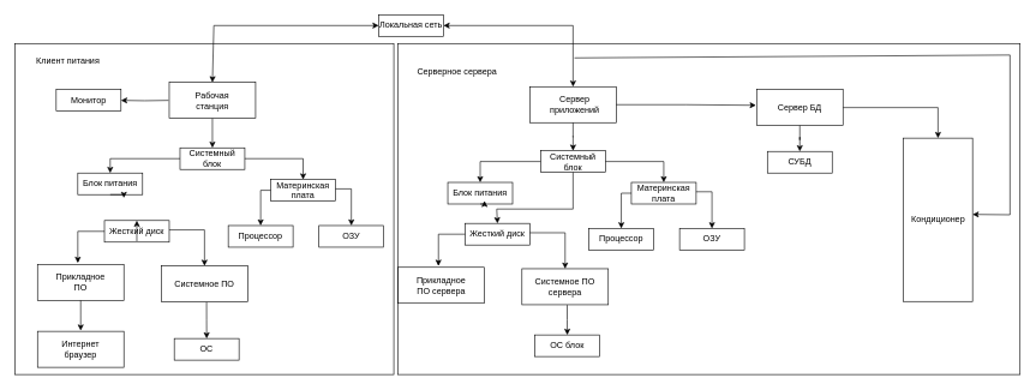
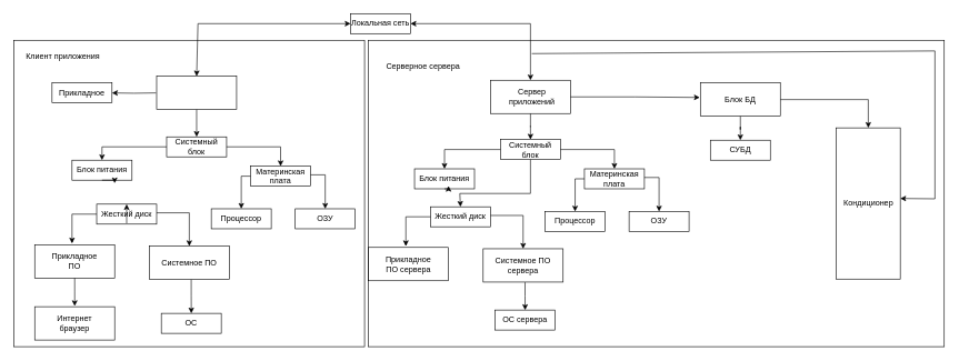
  <mxCell id="0" />
  <mxCell id="1" parent="0" />
  <mxCell id="2" value="" style="rounded=0;whiteSpace=wrap;html=1;strokeColor=#000000;fillColor=none;fontColor=#000000;" vertex="1" parent="1"><mxGeometry x="51" y="460" width="120" height="50" as="geometry" /></mxCell>
  <mxCell id="3" value="&lt;font&gt;Интернет браузер&lt;/font&gt;" style="text;html=1;align=center;verticalAlign=middle;whiteSpace=wrap;rounded=0;strokeColor=none;fontColor=#000000;" vertex="1" parent="1"><mxGeometry x="66" y="470" width="90" height="30" as="geometry" /></mxCell>
  <mxCell id="4" value="" style="edgeStyle=orthogonalEdgeStyle;rounded=0;orthogonalLoop=1;jettySize=auto;html=1;strokeColor=#000000;fontColor=#000000;" edge="1" parent="1" source="5"><mxGeometry relative="1" as="geometry"><mxPoint x="111" y="459" as="targetPoint" /></mxGeometry></mxCell>
  <mxCell id="5" value="" style="rounded=0;whiteSpace=wrap;html=1;strokeColor=#000000;fillColor=none;fontColor=#000000;" vertex="1" parent="1"><mxGeometry x="51" y="367" width="120" height="50" as="geometry" /></mxCell>
  <mxCell id="6" value="&lt;font&gt;Прикладное ПО&lt;/font&gt;" style="text;html=1;align=center;verticalAlign=middle;whiteSpace=wrap;rounded=0;strokeColor=none;fontColor=#000000;" vertex="1" parent="1"><mxGeometry x="66" y="377" width="90" height="30" as="geometry" /></mxCell>
  <mxCell id="7" value="" style="edgeStyle=orthogonalEdgeStyle;rounded=0;orthogonalLoop=1;jettySize=auto;html=1;strokeColor=#000000;fontColor=#000000;" edge="1" parent="1" source="8" target="27"><mxGeometry relative="1" as="geometry" /></mxCell>
  <mxCell id="8" value="" style="rounded=0;whiteSpace=wrap;html=1;strokeColor=#000000;fillColor=none;fontColor=#000000;" vertex="1" parent="1"><mxGeometry x="234" y="114" width="120" height="50" as="geometry" /></mxCell>
  <mxCell id="9" value="" style="edgeStyle=orthogonalEdgeStyle;rounded=0;orthogonalLoop=1;jettySize=auto;html=1;strokeColor=#000000;fontColor=#000000;" edge="1" parent="1" target="66"><mxGeometry relative="1" as="geometry"><mxPoint x="233" y="139" as="sourcePoint" /></mxGeometry></mxCell>
- <mxCell id="10" value="&lt;font&gt;Рабочая станция&lt;/font&gt;" style="text;html=1;align=center;verticalAlign=middle;whiteSpace=wrap;rounded=0;strokeColor=none;fontColor=#000000;" vertex="1" parent="1"><mxGeometry x="249" y="124" width="90" height="30" as="geometry" /></mxCell>
  <mxCell id="11" value="" style="rounded=0;whiteSpace=wrap;html=1;strokeColor=#000000;fillColor=none;fontColor=#000000;" vertex="1" parent="1"><mxGeometry x="223" y="369" width="120" height="50" as="geometry" /></mxCell>
  <mxCell id="12" value="" style="edgeStyle=orthogonalEdgeStyle;rounded=0;orthogonalLoop=1;jettySize=auto;html=1;strokeColor=#000000;movable=1;resizable=1;rotatable=1;deletable=1;editable=1;locked=0;connectable=1;exitX=0.524;exitY=1.008;exitDx=0;exitDy=0;exitPerimeter=0;fontColor=#000000;" edge="1" parent="1" source="11" target="30"><mxGeometry relative="1" as="geometry"><mxPoint x="289" y="420" as="sourcePoint" /><Array as="points" /></mxGeometry></mxCell>
  <mxCell id="13" value="&lt;font&gt;Системное ПО&lt;/font&gt;" style="text;html=1;align=center;verticalAlign=middle;whiteSpace=wrap;rounded=0;strokeColor=none;fontColor=#000000;" vertex="1" parent="1"><mxGeometry x="238" y="379" width="90" height="30" as="geometry" /></mxCell>
  <mxCell id="14" value="" style="edgeStyle=orthogonalEdgeStyle;rounded=0;orthogonalLoop=1;jettySize=auto;html=1;strokeColor=#000000;exitX=1;exitY=0.5;exitDx=0;exitDy=0;startArrow=classic;startFill=1;fontColor=#000000;" edge="1" parent="1" source="15" target="18"><mxGeometry relative="1" as="geometry"><mxPoint x="697.077" y="50" as="sourcePoint" /></mxGeometry></mxCell>
  <mxCell id="15" value="&lt;font&gt;Локальная сеть&lt;/font&gt;" style="text;html=1;align=center;verticalAlign=middle;whiteSpace=wrap;rounded=0;strokeColor=#000000;fontColor=#000000;" vertex="1" parent="1"><mxGeometry x="525" y="20" width="90" height="30" as="geometry" /></mxCell>
  <mxCell id="16" value="" style="edgeStyle=orthogonalEdgeStyle;rounded=0;orthogonalLoop=1;jettySize=auto;html=1;strokeColor=#000000;fontColor=#000000;" edge="1" parent="1" source="18" target="48"><mxGeometry relative="1" as="geometry" /></mxCell>
  <mxCell id="17" value="" style="edgeStyle=orthogonalEdgeStyle;rounded=0;orthogonalLoop=1;jettySize=auto;html=1;strokeColor=#000000;entryX=-0.008;entryY=0.437;entryDx=0;entryDy=0;entryPerimeter=0;fontColor=#000000;" edge="1" parent="1" source="18" target="21"><mxGeometry relative="1" as="geometry"><mxPoint x="955" y="145" as="targetPoint" /></mxGeometry></mxCell>
  <mxCell id="18" value="" style="rounded=0;whiteSpace=wrap;html=1;strokeColor=#000000;fillColor=none;fontColor=#000000;" vertex="1" parent="1"><mxGeometry x="735" y="120" width="120" height="50" as="geometry" /></mxCell>
  <mxCell id="19" value="&lt;font&gt;Сервер приложений&lt;/font&gt;" style="text;html=1;align=center;verticalAlign=middle;whiteSpace=wrap;rounded=0;strokeColor=none;fontColor=#000000;" vertex="1" parent="1"><mxGeometry x="750" y="130" width="95" height="30" as="geometry" /></mxCell>
  <mxCell id="20" value="" style="edgeStyle=orthogonalEdgeStyle;rounded=0;orthogonalLoop=1;jettySize=auto;html=1;strokeColor=#000000;fontColor=#000000;" edge="1" parent="1" source="21" target="23"><mxGeometry relative="1" as="geometry" /></mxCell>
  <mxCell id="21" value="" style="rounded=0;whiteSpace=wrap;html=1;strokeColor=#000000;fillColor=none;fontColor=#000000;" vertex="1" parent="1"><mxGeometry x="1050" y="124" width="120" height="50" as="geometry" /></mxCell>
- <mxCell id="22" value="&lt;font&gt;Сервер БД&lt;/font&gt;" style="text;html=1;align=center;verticalAlign=middle;whiteSpace=wrap;rounded=0;strokeColor=none;fontColor=#000000;" vertex="1" parent="1"><mxGeometry x="1065" y="134" width="90" height="30" as="geometry" /></mxCell>
+ <mxCell id="22" value="&lt;font&gt;Блок БД&lt;/font&gt;" style="text;html=1;align=center;verticalAlign=middle;whiteSpace=wrap;rounded=0;strokeColor=none;fontColor=#000000;" vertex="1" parent="1"><mxGeometry x="1065" y="134" width="90" height="30" as="geometry" /></mxCell>
  <mxCell id="23" value="&lt;font&gt;СУБД&lt;/font&gt;" style="text;html=1;align=center;verticalAlign=middle;whiteSpace=wrap;rounded=0;strokeColor=#000000;fontColor=#000000;" vertex="1" parent="1"><mxGeometry x="1065" y="210" width="90" height="30" as="geometry" /></mxCell>
  <mxCell id="24" value="" style="edgeStyle=orthogonalEdgeStyle;rounded=0;orthogonalLoop=1;jettySize=auto;html=1;strokeColor=#000000;fontColor=#000000;" edge="1" parent="1" source="27" target="29"><mxGeometry relative="1" as="geometry" /></mxCell>
  <mxCell id="25" value="" style="edgeStyle=orthogonalEdgeStyle;rounded=0;orthogonalLoop=1;jettySize=auto;html=1;strokeColor=#000000;fontColor=#000000;" edge="1" parent="1" source="27" target="36"><mxGeometry relative="1" as="geometry" /></mxCell>
  <mxCell id="26" value="" style="edgeStyle=orthogonalEdgeStyle;rounded=0;orthogonalLoop=1;jettySize=auto;html=1;entryX=0.5;entryY=0;entryDx=0;entryDy=0;strokeColor=#000000;fontColor=#000000;" edge="1" parent="1" source="69" target="33"><mxGeometry relative="1" as="geometry"><Array as="points"><mxPoint x="188" y="286" /><mxPoint x="188" y="306" /></Array></mxGeometry></mxCell>
  <mxCell id="27" value="&lt;font&gt;Системный блок&lt;/font&gt;" style="text;html=1;align=center;verticalAlign=middle;whiteSpace=wrap;rounded=0;strokeColor=#000000;fontColor=#000000;" vertex="1" parent="1"><mxGeometry x="249" y="205" width="90" height="30" as="geometry" /></mxCell>
  <mxCell id="28" style="edgeStyle=orthogonalEdgeStyle;rounded=0;orthogonalLoop=1;jettySize=auto;html=1;exitX=0.5;exitY=1;exitDx=0;exitDy=0;strokeColor=#000000;fontColor=#000000;" edge="1" parent="1" source="29"><mxGeometry relative="1" as="geometry"><mxPoint x="171" y="274.6" as="targetPoint" /></mxGeometry></mxCell>
  <mxCell id="29" value="&lt;font&gt;Блок питания&lt;/font&gt;" style="text;html=1;align=center;verticalAlign=middle;whiteSpace=wrap;rounded=0;strokeColor=#000000;fontColor=#000000;" vertex="1" parent="1"><mxGeometry x="107" y="240" width="90" height="30" as="geometry" /></mxCell>
  <mxCell id="30" value="&lt;font&gt;ОС&lt;/font&gt;" style="text;html=1;align=center;verticalAlign=middle;whiteSpace=wrap;rounded=0;strokeColor=#000000;fontColor=#000000;" vertex="1" parent="1"><mxGeometry x="241" y="470" width="90" height="30" as="geometry" /></mxCell>
  <mxCell id="31" value="&lt;div&gt;&lt;br&gt;&lt;/div&gt;&lt;div&gt;&lt;br&gt;&lt;/div&gt;&lt;div&gt;&lt;br&gt;&lt;/div&gt;&lt;div&gt;&lt;br&gt;&lt;/div&gt;" style="edgeStyle=orthogonalEdgeStyle;rounded=0;orthogonalLoop=1;jettySize=auto;html=1;startArrow=none;startFill=0;strokeColor=#000000;fontColor=#000000;" edge="1" parent="1" source="33"><mxGeometry relative="1" as="geometry"><mxPoint x="107" y="365" as="targetPoint" /><Array as="points"><mxPoint x="107" y="321" /><mxPoint x="107" y="363" /></Array></mxGeometry></mxCell>
  <mxCell id="32" value="" style="edgeStyle=orthogonalEdgeStyle;rounded=0;orthogonalLoop=1;jettySize=auto;html=1;entryX=0.5;entryY=0;entryDx=0;entryDy=0;strokeColor=#000000;fontColor=#000000;" edge="1" parent="1" source="33" target="11"><mxGeometry relative="1" as="geometry"><Array as="points"><mxPoint x="283" y="319" /></Array></mxGeometry></mxCell>
  <mxCell id="33" value="&lt;font&gt;Жесткий диск&lt;/font&gt;" style="text;html=1;align=center;verticalAlign=middle;whiteSpace=wrap;rounded=0;strokeColor=#000000;fontColor=#000000;" vertex="1" parent="1"><mxGeometry x="144" y="306" width="90" height="30" as="geometry" /></mxCell>
  <mxCell id="34" value="" style="edgeStyle=orthogonalEdgeStyle;rounded=0;orthogonalLoop=1;jettySize=auto;html=1;entryX=0.5;entryY=0;entryDx=0;entryDy=0;strokeColor=#000000;fontColor=#000000;" edge="1" parent="1" source="36" target="39"><mxGeometry relative="1" as="geometry"><Array as="points"><mxPoint x="361" y="264" /></Array></mxGeometry></mxCell>
  <mxCell id="35" value="" style="edgeStyle=orthogonalEdgeStyle;rounded=0;orthogonalLoop=1;jettySize=auto;html=1;entryX=0.5;entryY=0;entryDx=0;entryDy=0;strokeColor=#000000;fontColor=#000000;" edge="1" parent="1" source="36" target="38"><mxGeometry relative="1" as="geometry"><mxPoint x="550" y="264" as="targetPoint" /><Array as="points"><mxPoint x="487" y="262" /></Array></mxGeometry></mxCell>
  <mxCell id="36" value="&lt;font&gt;Материнская плата&lt;/font&gt;" style="text;html=1;align=center;verticalAlign=middle;whiteSpace=wrap;rounded=0;strokeColor=#000000;fontColor=#000000;" vertex="1" parent="1"><mxGeometry x="375" y="249" width="90" height="30" as="geometry" /></mxCell>
  <mxCell id="37" style="edgeStyle=orthogonalEdgeStyle;rounded=0;orthogonalLoop=1;jettySize=auto;html=1;exitX=0.5;exitY=1;exitDx=0;exitDy=0;strokeColor=#000000;fontColor=#000000;" edge="1" parent="1" source="23" target="23"><mxGeometry relative="1" as="geometry" /></mxCell>
  <mxCell id="38" value="&lt;font&gt;ОЗУ&lt;/font&gt;" style="text;html=1;align=center;verticalAlign=middle;whiteSpace=wrap;rounded=0;strokeColor=#000000;fontColor=#000000;" vertex="1" parent="1"><mxGeometry x="442" y="313" width="90" height="30" as="geometry" /></mxCell>
  <mxCell id="39" value="&lt;font&gt;Процессор&lt;/font&gt;" style="text;html=1;align=center;verticalAlign=middle;whiteSpace=wrap;rounded=0;strokeColor=#000000;fontColor=#000000;" vertex="1" parent="1"><mxGeometry x="316" y="313" width="90" height="30" as="geometry" /></mxCell>
  <mxCell id="40" value="" style="rounded=0;whiteSpace=wrap;html=1;strokeColor=#000000;fillColor=none;fontColor=#000000;" vertex="1" parent="1"><mxGeometry x="552" y="371" width="120" height="50" as="geometry" /></mxCell>
  <mxCell id="41" value="&lt;font&gt;Прикладное ПО сервера&lt;/font&gt;" style="text;html=1;align=center;verticalAlign=middle;whiteSpace=wrap;rounded=0;strokeColor=none;fontColor=#000000;" vertex="1" parent="1"><mxGeometry x="567" y="381" width="90" height="30" as="geometry" /></mxCell>
  <mxCell id="42" value="" style="rounded=0;whiteSpace=wrap;html=1;strokeColor=#000000;fillColor=none;fontColor=#000000;" vertex="1" parent="1"><mxGeometry x="724" y="373" width="120" height="50" as="geometry" /></mxCell>
  <mxCell id="43" value="" style="edgeStyle=orthogonalEdgeStyle;rounded=0;orthogonalLoop=1;jettySize=auto;html=1;strokeColor=#000000;movable=1;resizable=1;rotatable=1;deletable=1;editable=1;locked=0;connectable=1;exitX=0.524;exitY=1.008;exitDx=0;exitDy=0;exitPerimeter=0;fontColor=#000000;" edge="1" parent="1" source="42" target="51"><mxGeometry relative="1" as="geometry"><mxPoint x="790" y="424" as="sourcePoint" /><Array as="points" /></mxGeometry></mxCell>
  <mxCell id="44" value="&lt;font&gt;Системное ПО сервера&lt;/font&gt;" style="text;html=1;align=center;verticalAlign=middle;whiteSpace=wrap;rounded=0;strokeColor=none;fontColor=#000000;" vertex="1" parent="1"><mxGeometry x="739" y="383" width="90" height="30" as="geometry" /></mxCell>
  <mxCell id="45" value="" style="edgeStyle=orthogonalEdgeStyle;rounded=0;orthogonalLoop=1;jettySize=auto;html=1;strokeColor=#000000;fontColor=#000000;" edge="1" parent="1" source="48" target="50"><mxGeometry relative="1" as="geometry" /></mxCell>
  <mxCell id="46" value="" style="edgeStyle=orthogonalEdgeStyle;rounded=0;orthogonalLoop=1;jettySize=auto;html=1;strokeColor=#000000;fontColor=#000000;" edge="1" parent="1" source="48" target="57"><mxGeometry relative="1" as="geometry" /></mxCell>
  <mxCell id="47" value="" style="edgeStyle=orthogonalEdgeStyle;rounded=0;orthogonalLoop=1;jettySize=auto;html=1;entryX=0.5;entryY=0;entryDx=0;entryDy=0;strokeColor=#000000;fontColor=#000000;" edge="1" parent="1" source="48" target="54"><mxGeometry relative="1" as="geometry"><Array as="points"><mxPoint x="795" y="290" /><mxPoint x="689" y="290" /><mxPoint x="689" y="310" /></Array></mxGeometry></mxCell>
  <mxCell id="48" value="&lt;font&gt;Системный блок&lt;/font&gt;" style="text;html=1;align=center;verticalAlign=middle;whiteSpace=wrap;rounded=0;strokeColor=#000000;fontColor=#000000;" vertex="1" parent="1"><mxGeometry x="750" y="209" width="90" height="30" as="geometry" /></mxCell>
  <mxCell id="49" style="edgeStyle=orthogonalEdgeStyle;rounded=0;orthogonalLoop=1;jettySize=auto;html=1;exitX=0.5;exitY=1;exitDx=0;exitDy=0;strokeColor=#000000;fontColor=#000000;" edge="1" parent="1" source="50"><mxGeometry relative="1" as="geometry"><mxPoint x="672" y="278.6" as="targetPoint" /></mxGeometry></mxCell>
  <mxCell id="50" value="&lt;font&gt;Блок питания&lt;/font&gt;" style="text;html=1;align=center;verticalAlign=middle;whiteSpace=wrap;rounded=0;strokeColor=#000000;fontColor=#000000;" vertex="1" parent="1"><mxGeometry x="621" y="253" width="90" height="30" as="geometry" /></mxCell>
- <mxCell id="51" value="&lt;font&gt;ОС блок&lt;/font&gt;" style="text;html=1;align=center;verticalAlign=middle;whiteSpace=wrap;rounded=0;strokeColor=#000000;fontColor=#000000;" vertex="1" parent="1"><mxGeometry x="742" y="465" width="90" height="30" as="geometry" /></mxCell>
+ <mxCell id="51" value="&lt;font&gt;ОС сервера&lt;/font&gt;" style="text;html=1;align=center;verticalAlign=middle;whiteSpace=wrap;rounded=0;strokeColor=#000000;fontColor=#000000;" vertex="1" parent="1"><mxGeometry x="742" y="465" width="90" height="30" as="geometry" /></mxCell>
  <mxCell id="52" value="&lt;div&gt;&lt;br&gt;&lt;/div&gt;&lt;div&gt;&lt;br&gt;&lt;/div&gt;&lt;div&gt;&lt;br&gt;&lt;/div&gt;&lt;div&gt;&lt;br&gt;&lt;/div&gt;" style="edgeStyle=orthogonalEdgeStyle;rounded=0;orthogonalLoop=1;jettySize=auto;html=1;startArrow=none;startFill=0;strokeColor=#000000;fontColor=#000000;" edge="1" parent="1" source="54"><mxGeometry relative="1" as="geometry"><mxPoint x="608" y="369" as="targetPoint" /><Array as="points"><mxPoint x="608" y="325" /><mxPoint x="608" y="367" /></Array></mxGeometry></mxCell>
  <mxCell id="53" value="" style="edgeStyle=orthogonalEdgeStyle;rounded=0;orthogonalLoop=1;jettySize=auto;html=1;entryX=0.5;entryY=0;entryDx=0;entryDy=0;strokeColor=#000000;fontColor=#000000;" edge="1" parent="1" source="54" target="42"><mxGeometry relative="1" as="geometry"><Array as="points"><mxPoint x="784" y="323" /></Array></mxGeometry></mxCell>
  <mxCell id="54" value="&lt;font&gt;Жесткий диск&lt;/font&gt;" style="text;html=1;align=center;verticalAlign=middle;whiteSpace=wrap;rounded=0;strokeColor=#000000;fontColor=#000000;" vertex="1" parent="1"><mxGeometry x="645" y="310" width="90" height="30" as="geometry" /></mxCell>
  <mxCell id="55" value="" style="edgeStyle=orthogonalEdgeStyle;rounded=0;orthogonalLoop=1;jettySize=auto;html=1;entryX=0.5;entryY=0;entryDx=0;entryDy=0;strokeColor=#000000;fontColor=#000000;" edge="1" parent="1" source="57" target="59"><mxGeometry relative="1" as="geometry"><Array as="points"><mxPoint x="862" y="268" /></Array></mxGeometry></mxCell>
  <mxCell id="56" value="" style="edgeStyle=orthogonalEdgeStyle;rounded=0;orthogonalLoop=1;jettySize=auto;html=1;entryX=0.5;entryY=0;entryDx=0;entryDy=0;strokeColor=#000000;fontColor=#000000;" edge="1" parent="1" source="57" target="58"><mxGeometry relative="1" as="geometry"><mxPoint x="1051" y="268" as="targetPoint" /><Array as="points"><mxPoint x="988" y="266" /></Array></mxGeometry></mxCell>
  <mxCell id="57" value="&lt;font&gt;Материнская плата&lt;/font&gt;" style="text;html=1;align=center;verticalAlign=middle;whiteSpace=wrap;rounded=0;strokeColor=#000000;fontColor=#000000;" vertex="1" parent="1"><mxGeometry x="876" y="253" width="90" height="30" as="geometry" /></mxCell>
  <mxCell id="58" value="&lt;font&gt;ОЗУ&lt;/font&gt;" style="text;html=1;align=center;verticalAlign=middle;whiteSpace=wrap;rounded=0;strokeColor=#000000;fontColor=#000000;" vertex="1" parent="1"><mxGeometry x="943" y="317" width="90" height="30" as="geometry" /></mxCell>
  <mxCell id="59" value="&lt;font&gt;Процессор&lt;/font&gt;" style="text;html=1;align=center;verticalAlign=middle;whiteSpace=wrap;rounded=0;strokeColor=#000000;fontColor=#000000;" vertex="1" parent="1"><mxGeometry x="817" y="317" width="90" height="30" as="geometry" /></mxCell>
  <mxCell id="60" value="" style="rounded=0;whiteSpace=wrap;html=1;strokeColor=#000000;fillColor=none;fontColor=#000000;" vertex="1" parent="1"><mxGeometry x="552" y="60" width="864" height="460" as="geometry" /></mxCell>
- <mxCell id="61" value="&lt;font&gt;Клиент питания&lt;/font&gt;" style="text;html=1;align=center;verticalAlign=middle;whiteSpace=wrap;rounded=0;strokeColor=none;fontColor=#000000;" vertex="1" parent="1"><mxGeometry x="31" y="70" width="125" height="30" as="geometry" /></mxCell>
+ <mxCell id="61" value="&lt;font&gt;Клиент приложения&lt;/font&gt;" style="text;html=1;align=center;verticalAlign=middle;whiteSpace=wrap;rounded=0;strokeColor=none;fontColor=#000000;" vertex="1" parent="1"><mxGeometry x="31" y="70" width="125" height="30" as="geometry" /></mxCell>
  <mxCell id="62" value="&lt;font&gt;Серверное сервера&lt;/font&gt;" style="text;html=1;align=center;verticalAlign=middle;whiteSpace=wrap;rounded=0;strokeColor=none;fontColor=#000000;" vertex="1" parent="1"><mxGeometry x="557" y="84" width="154" height="30" as="geometry" /></mxCell>
  <mxCell id="63" value="" style="rounded=0;whiteSpace=wrap;html=1;strokeColor=#000000;fillColor=none;fontColor=#000000;" vertex="1" parent="1"><mxGeometry x="1254" y="191.5" width="96" height="227" as="geometry" /></mxCell>
  <mxCell id="64" value="&lt;font&gt;Кондиционер&lt;/font&gt;" style="text;html=1;align=center;verticalAlign=middle;whiteSpace=wrap;rounded=0;strokeColor=none;fontColor=#000000;" vertex="1" parent="1"><mxGeometry x="1255" y="290" width="95" height="30" as="geometry" /></mxCell>
  <mxCell id="65" value="" style="endArrow=classic;startArrow=classic;html=1;rounded=0;strokeColor=#000000;entryX=0;entryY=0.5;entryDx=0;entryDy=0;exitX=0.5;exitY=0;exitDx=0;exitDy=0;movable=1;resizable=1;rotatable=1;deletable=1;editable=1;locked=0;connectable=1;fontColor=#000000;" edge="1" parent="1" source="8" target="15"><mxGeometry width="50" height="50" relative="1" as="geometry"><mxPoint x="704" y="369" as="sourcePoint" /><mxPoint x="754" y="319" as="targetPoint" /><Array as="points"><mxPoint x="296" y="35" /></Array></mxGeometry></mxCell>
- <mxCell id="66" value="&lt;font&gt;Монитор&lt;/font&gt;" style="text;html=1;align=center;verticalAlign=middle;whiteSpace=wrap;rounded=0;strokeColor=#000000;fontColor=#000000;" vertex="1" parent="1"><mxGeometry x="77" y="124" width="90" height="30" as="geometry" /></mxCell>
+ <mxCell id="66" value="&lt;font&gt;Прикладное&lt;/font&gt;" style="text;html=1;align=center;verticalAlign=middle;whiteSpace=wrap;rounded=0;strokeColor=#000000;fontColor=#000000;" vertex="1" parent="1"><mxGeometry x="77" y="124" width="90" height="30" as="geometry" /></mxCell>
  <mxCell id="67" value="" style="endArrow=classic;html=1;rounded=0;strokeColor=#000000;exitX=1;exitY=0.5;exitDx=0;exitDy=0;entryX=0.5;entryY=0;entryDx=0;entryDy=0;fontColor=#000000;" edge="1" parent="1" source="21" target="63"><mxGeometry width="50" height="50" relative="1" as="geometry"><mxPoint x="1195" y="148" as="sourcePoint" /><mxPoint x="1245" y="98" as="targetPoint" /><Array as="points"><mxPoint x="1302" y="149" /></Array></mxGeometry></mxCell>
  <mxCell id="68" value="" style="endArrow=classic;html=1;rounded=0;strokeColor=#000000;entryX=1;entryY=0.25;entryDx=0;entryDy=0;fontColor=#000000;" edge="1" parent="1" target="64"><mxGeometry width="50" height="50" relative="1" as="geometry"><mxPoint x="797" y="80" as="sourcePoint" /><mxPoint x="1075" y="46" as="targetPoint" /><Array as="points"><mxPoint x="1402" y="76" /><mxPoint x="1402" y="298" /></Array></mxGeometry></mxCell>
  <mxCell id="69" value="" style="rounded=0;whiteSpace=wrap;html=1;strokeColor=#000000;fillColor=none;" vertex="1" parent="1"><mxGeometry x="20" y="60" width="526" height="460" as="geometry" /></mxCell>
